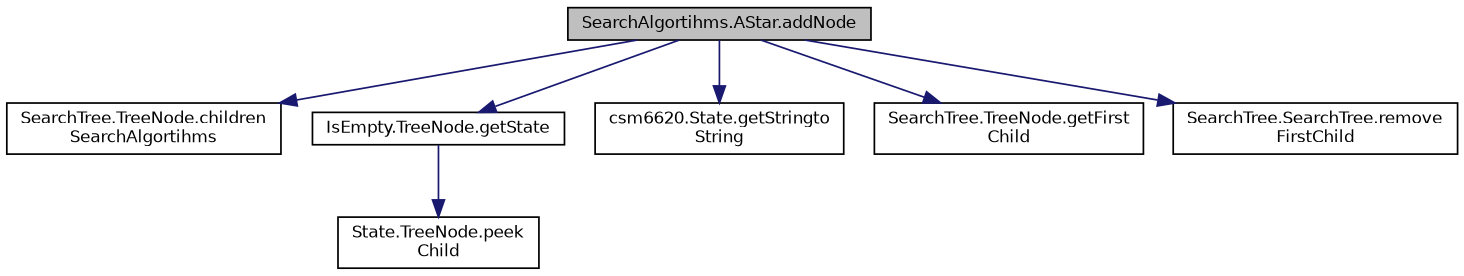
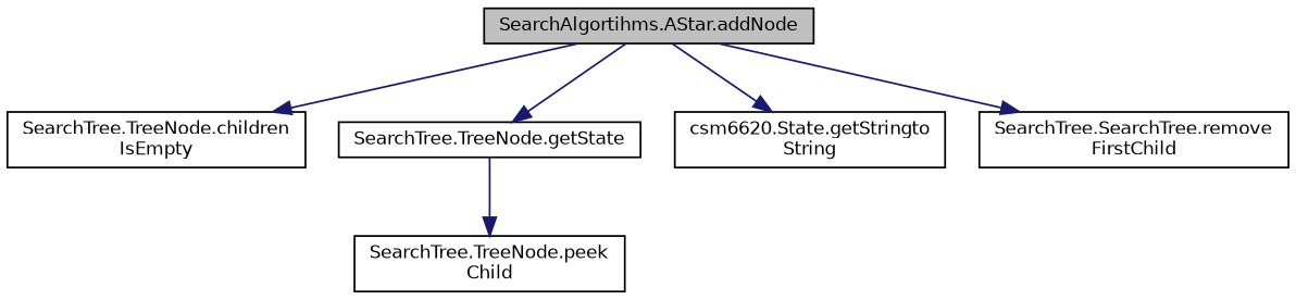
  digraph {
    rankdir=TB
    node [color=black fillcolor=white fontname=Helvetica fontsize=10 shape=record style=filled]
    edge [color=midnightblue fontname=Helvetica fontsize=10 labelfontname=Helvetica labelfontsize=10 style=solid]
    n1 [fillcolor=grey75 fontcolor=black height=0.2 label="SearchAlgortihms.AStar.addNode" width=0.4]
-   n2 [height=0.2 label="SearchTree.TreeNode.children\lSearchAlgortihms" width=0.4]
-   n3 [height=0.2 label="IsEmpty.TreeNode.getState" width=0.4]
+   n2 [height=0.2 label="SearchTree.TreeNode.children\lIsEmpty" width=0.4]
+   n3 [height=0.2 label="SearchTree.TreeNode.getState" width=0.4]
    n4 [height=0.2 label="csm6620.State.getStringto\lString" width=0.4]
-   n5 [height=0.2 label="SearchTree.TreeNode.getFirst\lChild" width=0.4]
    n6 [height=0.2 label="SearchTree.SearchTree.remove\lFirstChild" width=0.4]
-   n7 [height=0.2 label="State.TreeNode.peek\lChild" width=0.4]
+   n7 [height=0.2 label="SearchTree.TreeNode.peek\lChild" width=0.4]
    n1 -> n2
    n1 -> n3
    n1 -> n4
-   n1 -> n5
    n1 -> n6
    n3 -> n7
  }
